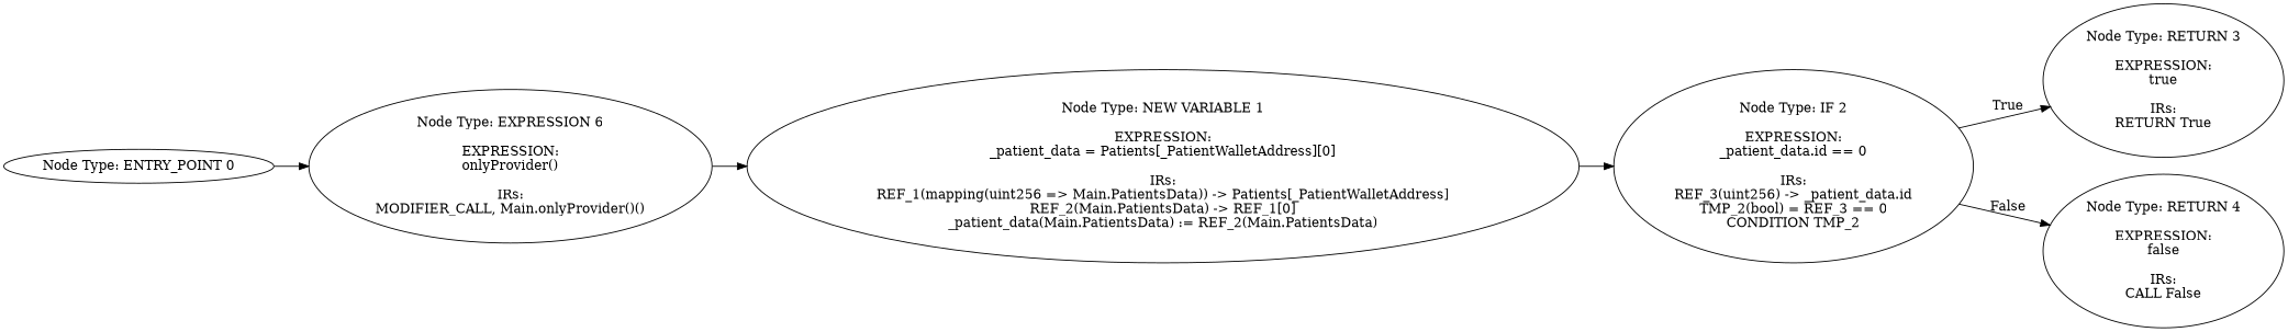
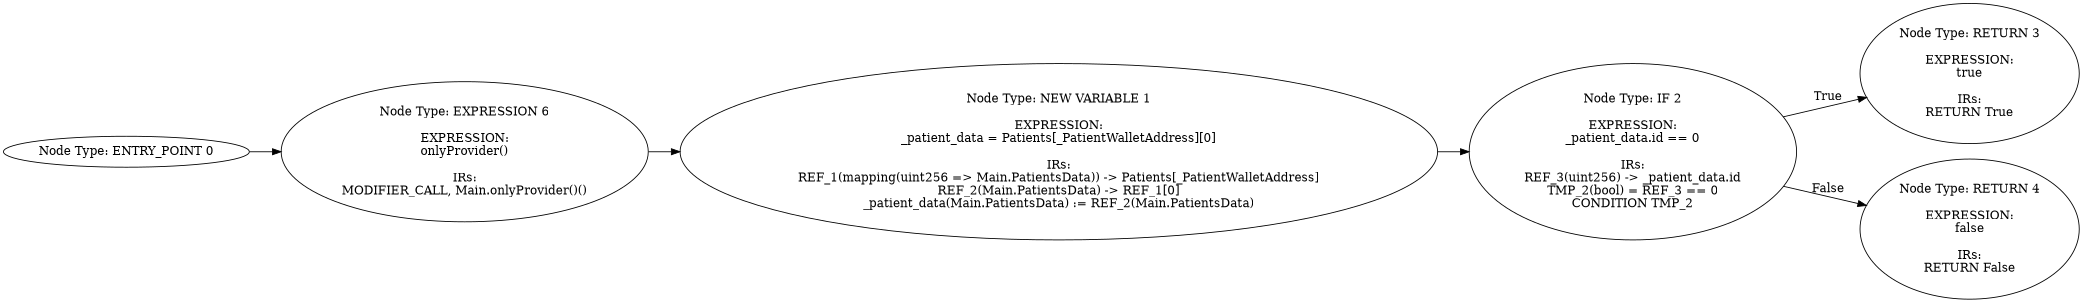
  digraph {
    rankdir=LR
    n1 [label="Node Type: ENTRY_POINT 0\n"]
    n2 [label="Node Type: EXPRESSION 6\n\nEXPRESSION:\nonlyProvider()\n\nIRs:\nMODIFIER_CALL, Main.onlyProvider()()"]
    n3 [label="Node Type: NEW VARIABLE 1\n\nEXPRESSION:\n_patient_data = Patients[_PatientWalletAddress][0]\n\nIRs:\nREF_1(mapping(uint256 => Main.PatientsData)) -> Patients[_PatientWalletAddress]\nREF_2(Main.PatientsData) -> REF_1[0]\n_patient_data(Main.PatientsData) := REF_2(Main.PatientsData)"]
    n4 [label="Node Type: IF 2\n\nEXPRESSION:\n_patient_data.id == 0\n\nIRs:\nREF_3(uint256) -> _patient_data.id\nTMP_2(bool) = REF_3 == 0\nCONDITION TMP_2"]
    n5 [label="Node Type: RETURN 3\n\nEXPRESSION:\ntrue\n\nIRs:\nRETURN True"]
-   n6 [label="Node Type: RETURN 4\n\nEXPRESSION:\nfalse\n\nIRs:\nCALL False"]
+   n6 [label="Node Type: RETURN 4\n\nEXPRESSION:\nfalse\n\nIRs:\nRETURN False"]
    n1 -> n2
    n2 -> n3
    n3 -> n4
    n4 -> n5 [label=True]
    n4 -> n6 [label=False]
  }
